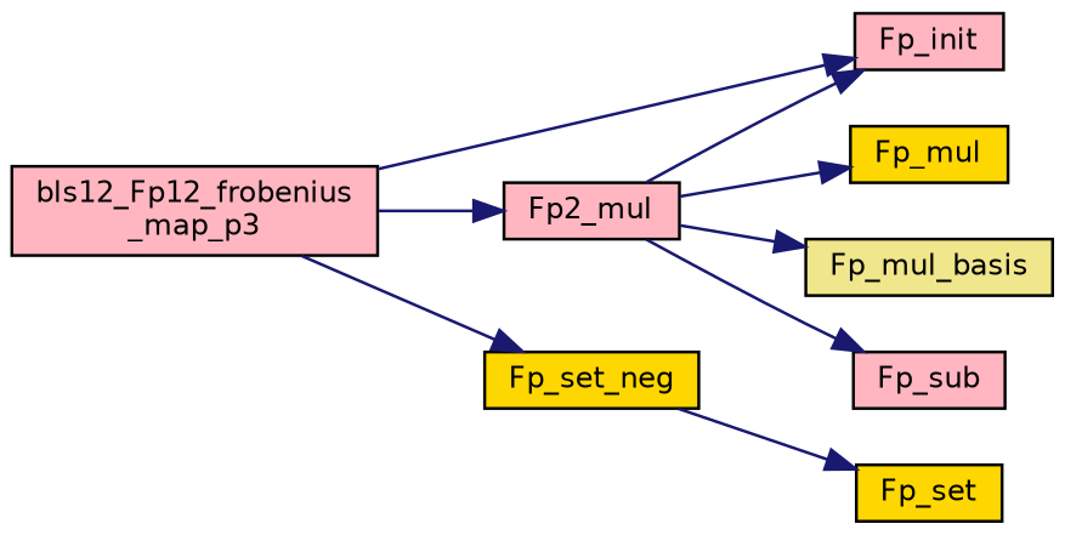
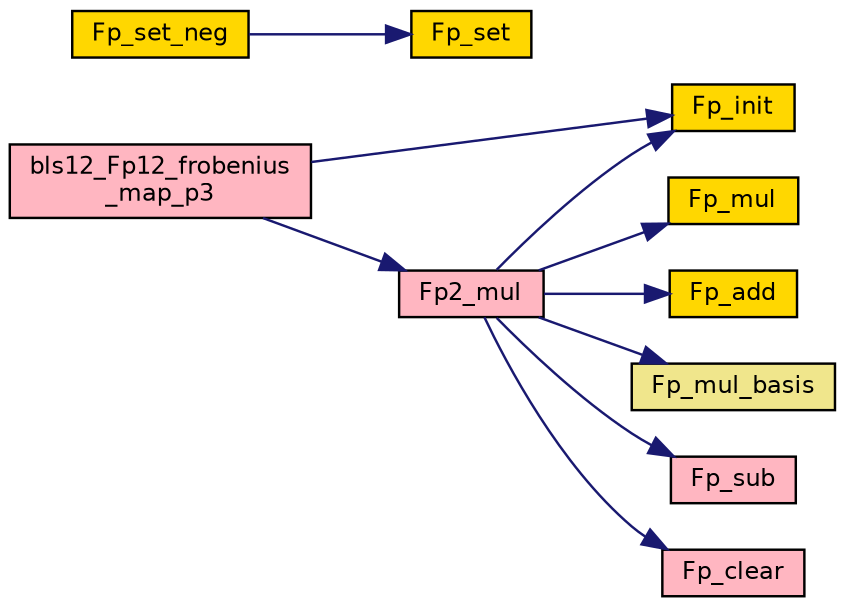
  digraph {
    rankdir=LR
    node [color=black fillcolor=lightpink fontname=Helvetica fontsize=10 shape=record style=filled]
    edge [color=midnightblue fontname=Helvetica fontsize=10 labelfontname=Helvetica labelfontsize=10 style=solid]
    n1 [fontcolor=black height=0.2 label="bls12_Fp12_frobenius\l_map_p3" width=0.4]
    n2 [height=0.2 label=Fp2_mul width=0.4]
-   n3 [height=0.2 label=Fp_init width=0.4]
+   n3 [fillcolor=gold height=0.2 label=Fp_init width=0.4]
    n4 [fillcolor=gold height=0.2 label=Fp_set_neg width=0.4]
    n5 [fillcolor=gold height=0.2 label=Fp_mul width=0.4]
+   n6 [fillcolor=gold height=0.2 label=Fp_add width=0.4]
    n7 [fillcolor=khaki height=0.2 label=Fp_mul_basis width=0.4]
    n8 [height=0.2 label=Fp_sub width=0.4]
+   n9 [height=0.2 label=Fp_clear width=0.4]
    n10 [fillcolor=gold height=0.2 label=Fp_set width=0.4]
    n1 -> n2
    n1 -> n3
-   n1 -> n4
    n2 -> n3
    n2 -> n5
+   n2 -> n6
    n2 -> n7
    n2 -> n8
+   n2 -> n9
    n4 -> n10
  }
